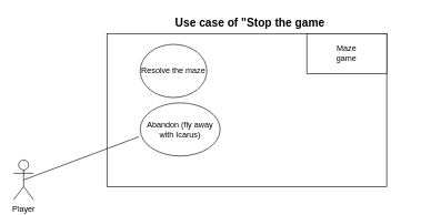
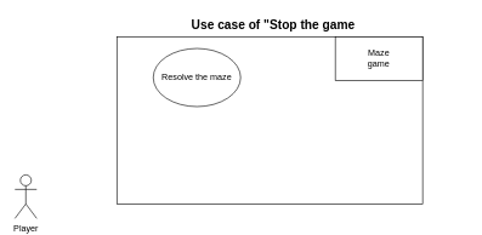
  <mxCell id="0" />
  <mxCell id="1" parent="0" />
  <mxCell id="2" value="" style="rounded=0;whiteSpace=wrap;html=1;" parent="1" vertex="1"><mxGeometry x="160" y="50" width="420" height="230" as="geometry" /></mxCell>
  <mxCell id="3" value="Player" style="shape=umlActor;verticalLabelPosition=bottom;verticalAlign=top;html=1;outlineConnect=0;" parent="1" vertex="1"><mxGeometry x="20" y="240" width="30" height="60" as="geometry" /></mxCell>
  <mxCell id="4" value="" style="rounded=0;whiteSpace=wrap;html=1;" parent="1" vertex="1"><mxGeometry x="460" y="50" width="120" height="60" as="geometry" /></mxCell>
  <mxCell id="5" value="Maze game" style="text;html=1;strokeColor=none;fillColor=none;align=center;verticalAlign=middle;whiteSpace=wrap;rounded=0;" parent="1" vertex="1"><mxGeometry x="490" y="65" width="60" height="30" as="geometry" /></mxCell>
- <mxCell id="6" value="Abandon (fly away with Icarus)" style="ellipse;whiteSpace=wrap;html=1;" parent="1" vertex="1"><mxGeometry x="210" y="154" width="120" height="80" as="geometry" /></mxCell>
  <mxCell id="7" value="Use case of &quot;Stop the game" style="text;html=1;strokeColor=none;fillColor=none;align=center;verticalAlign=middle;whiteSpace=wrap;rounded=0;fontStyle=1;fontSize=17;" parent="1" vertex="1"><mxGeometry x="110" y="20" width="530" height="30" as="geometry" /></mxCell>
- <mxCell id="8" value="" style="endArrow=none;html=1;rounded=0;fontSize=17;entryX=-0.017;entryY=0.638;entryDx=0;entryDy=0;entryPerimeter=0;exitX=0.5;exitY=0.5;exitDx=0;exitDy=0;exitPerimeter=0;" parent="1" source="3" target="6" edge="1"><mxGeometry width="50" height="50" relative="1" as="geometry"><mxPoint x="0" y="410" as="sourcePoint" /><mxPoint x="50" y="350" as="targetPoint" /></mxGeometry></mxCell>
- <mxCell id="9" value="Resolve the maze" style="ellipse;whiteSpace=wrap;html=1;" parent="1" vertex="1"><mxGeometry x="210" y="66" width="100" height="80" as="geometry" /></mxCell>
+ <mxCell id="9" value="Resolve the maze" style="ellipse;whiteSpace=wrap;html=1;" parent="1" vertex="1"><mxGeometry x="210" y="66" width="120" height="80" as="geometry" /></mxCell>
